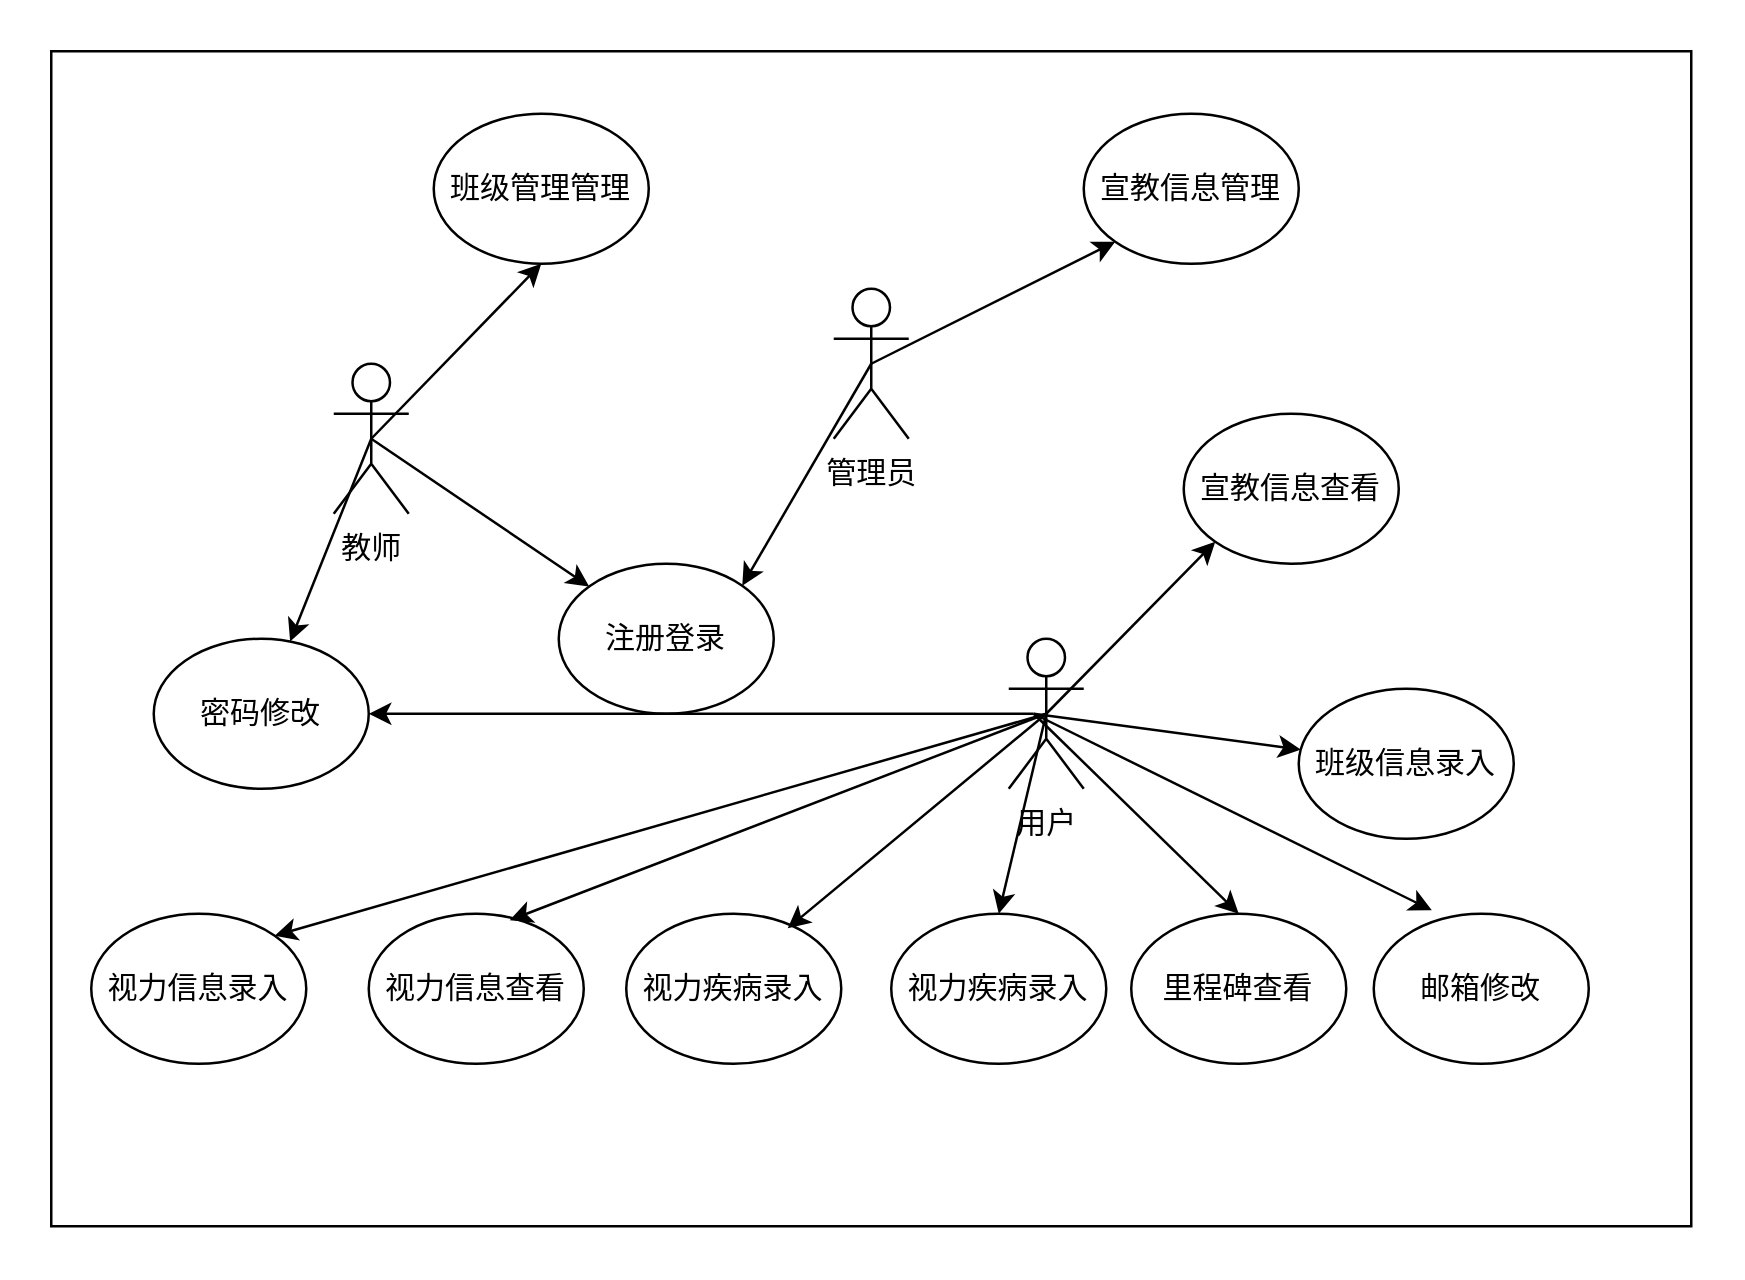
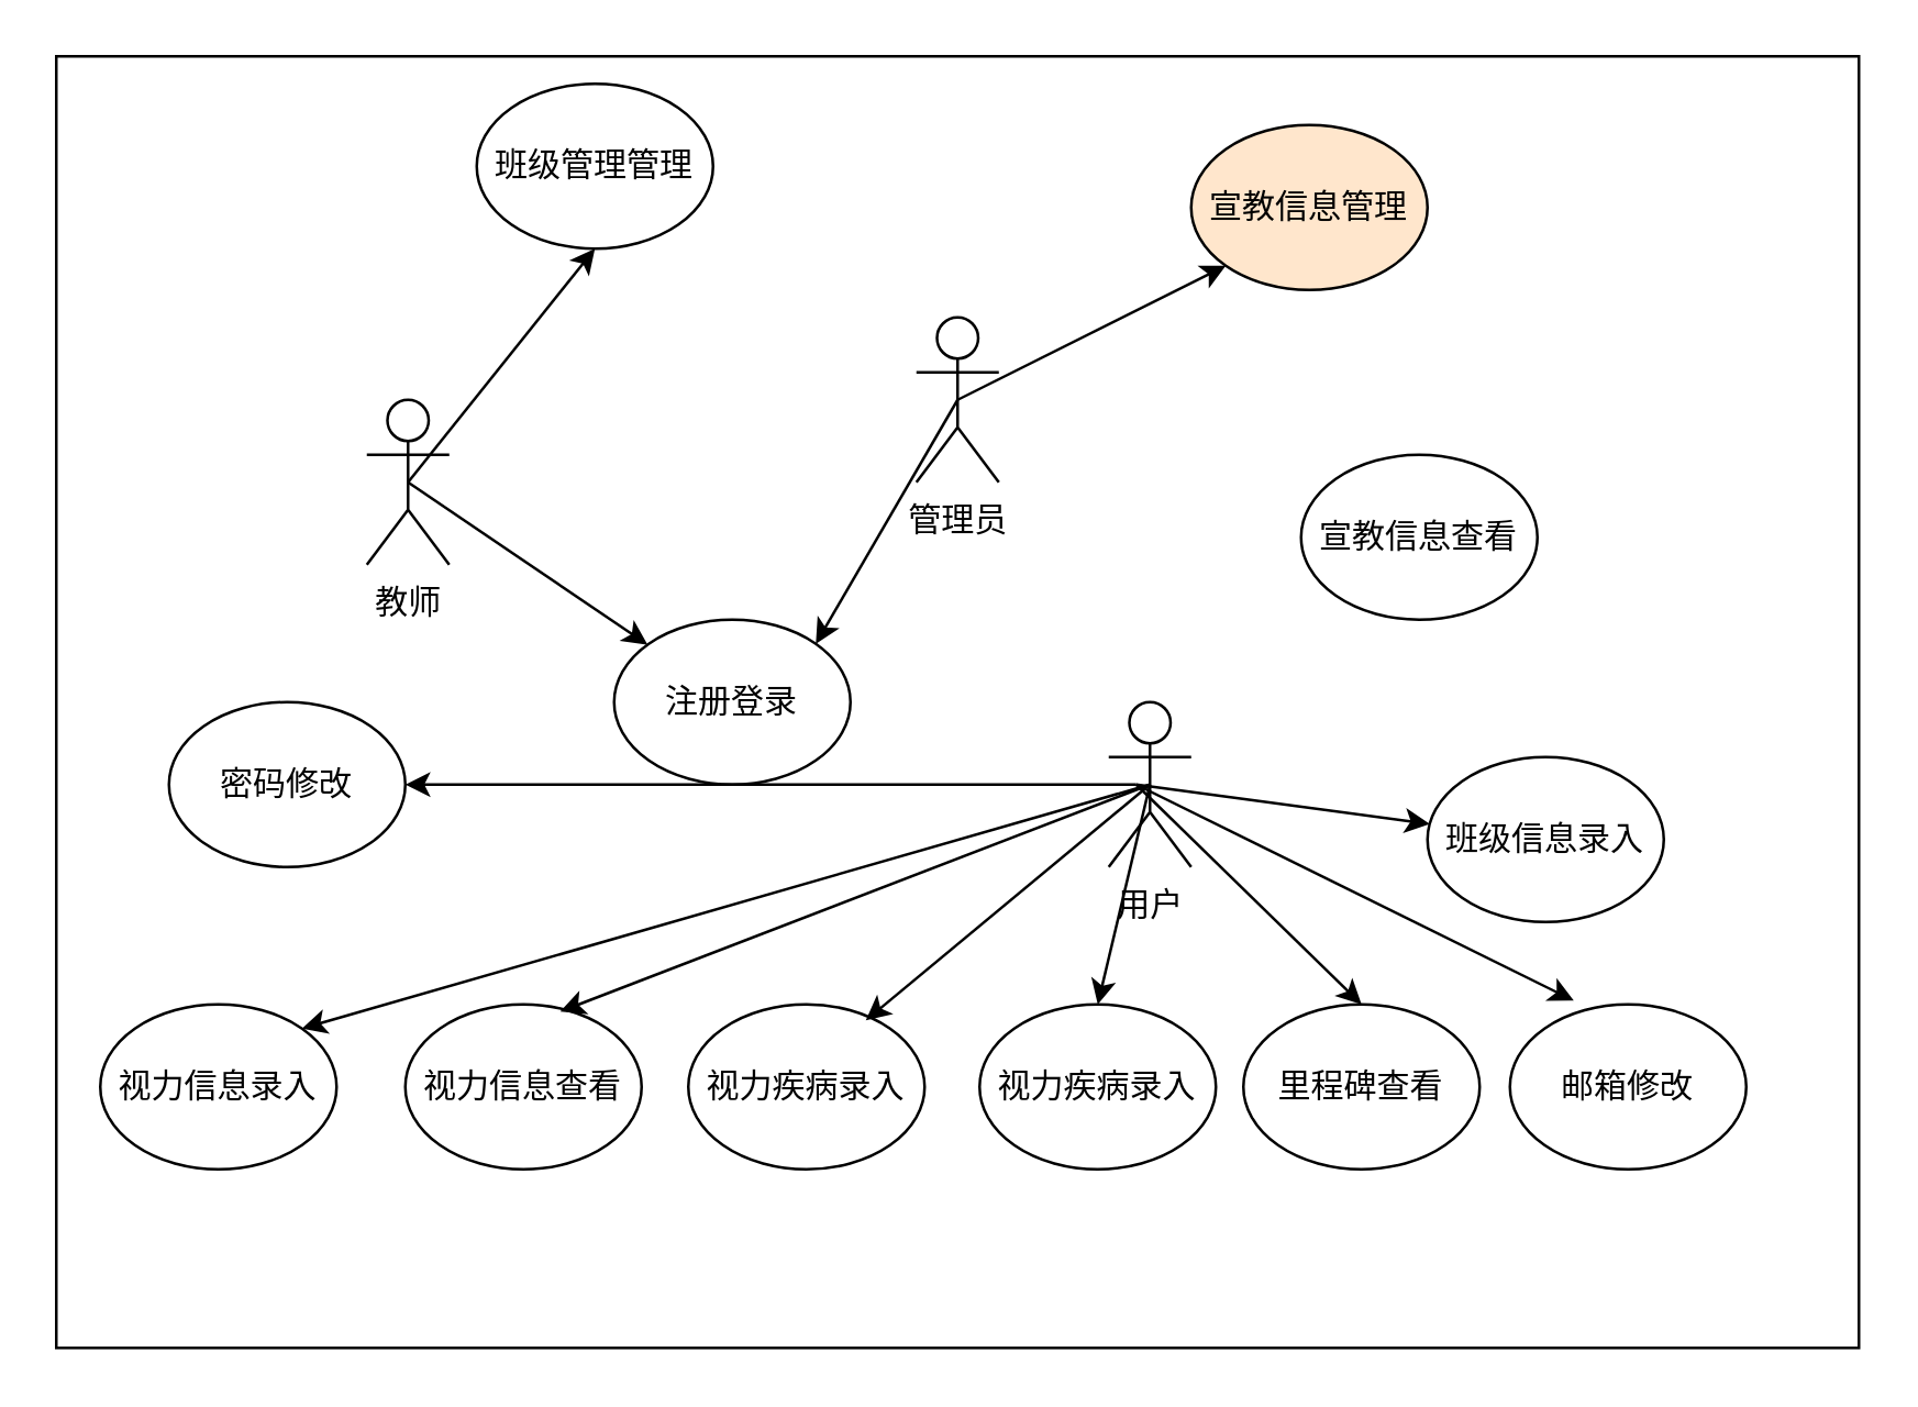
  <mxCell id="0" />
  <mxCell id="1" parent="0" />
  <mxCell id="2" value="" style="rounded=0;whiteSpace=wrap;html=1;" vertex="1" parent="1"><mxGeometry x="20" y="20" width="656" height="470" as="geometry" /></mxCell>
  <mxCell id="3" value="用户" style="shape=umlActor;verticalLabelPosition=bottom;verticalAlign=top;html=1;outlineConnect=0;" vertex="1" parent="1"><mxGeometry x="403" y="255" width="30" height="60" as="geometry" /></mxCell>
  <mxCell id="4" value="注册登录" style="ellipse;whiteSpace=wrap;html=1;" vertex="1" parent="1"><mxGeometry x="223" y="225" width="86" height="60" as="geometry" /></mxCell>
  <mxCell id="5" value="教师" style="shape=umlActor;verticalLabelPosition=bottom;verticalAlign=top;html=1;outlineConnect=0;" vertex="1" parent="1"><mxGeometry x="133" y="145" width="30" height="60" as="geometry" /></mxCell>
  <mxCell id="6" value="管理员" style="shape=umlActor;verticalLabelPosition=bottom;verticalAlign=top;html=1;outlineConnect=0;" vertex="1" parent="1"><mxGeometry x="333" y="115" width="30" height="60" as="geometry" /></mxCell>
  <mxCell id="7" value="" style="endArrow=classic;html=1;rounded=0;exitX=0.5;exitY=0.5;exitDx=0;exitDy=0;exitPerimeter=0;" edge="1" parent="1" source="5" target="4"><mxGeometry width="50" height="50" relative="1" as="geometry"><mxPoint x="13" y="255" as="sourcePoint" /><mxPoint x="63" y="205" as="targetPoint" /></mxGeometry></mxCell>
  <mxCell id="8" value="" style="endArrow=classic;html=1;rounded=0;entryX=1;entryY=0;entryDx=0;entryDy=0;exitX=0.5;exitY=0.5;exitDx=0;exitDy=0;exitPerimeter=0;" edge="1" parent="1" source="6" target="4"><mxGeometry width="50" height="50" relative="1" as="geometry"><mxPoint x="273" y="165" as="sourcePoint" /><mxPoint x="323" y="115" as="targetPoint" /></mxGeometry></mxCell>
- <mxCell id="9" value="宣教信息管理" style="ellipse;whiteSpace=wrap;html=1;" vertex="1" parent="1"><mxGeometry x="433" y="45" width="86" height="60" as="geometry" /></mxCell>
- <mxCell id="10" value="班级管理管理" style="ellipse;whiteSpace=wrap;html=1;" vertex="1" parent="1"><mxGeometry x="173" y="45" width="86" height="60" as="geometry" /></mxCell>
+ <mxCell id="9" value="宣教信息管理" style="ellipse;whiteSpace=wrap;html=1;fillColor=#ffe6cc;" vertex="1" parent="1"><mxGeometry x="433" y="45" width="86" height="60" as="geometry" /></mxCell>
+ <mxCell id="10" value="班级管理管理" style="ellipse;whiteSpace=wrap;html=1;" vertex="1" parent="1"><mxGeometry x="173" y="30" width="86" height="60" as="geometry" /></mxCell>
  <mxCell id="11" value="" style="endArrow=classic;html=1;rounded=0;entryX=0.5;entryY=1;entryDx=0;entryDy=0;exitX=0.5;exitY=0.5;exitDx=0;exitDy=0;exitPerimeter=0;" edge="1" parent="1" source="5" target="10"><mxGeometry width="50" height="50" relative="1" as="geometry"><mxPoint x="43" y="195" as="sourcePoint" /><mxPoint x="93" y="145" as="targetPoint" /></mxGeometry></mxCell>
  <mxCell id="12" value="" style="endArrow=classic;html=1;rounded=0;entryX=0;entryY=1;entryDx=0;entryDy=0;exitX=0.5;exitY=0.5;exitDx=0;exitDy=0;exitPerimeter=0;" edge="1" parent="1" source="6" target="9"><mxGeometry width="50" height="50" relative="1" as="geometry"><mxPoint x="453" y="185" as="sourcePoint" /><mxPoint x="503" y="135" as="targetPoint" /></mxGeometry></mxCell>
  <mxCell id="13" value="视力信息录入" style="ellipse;whiteSpace=wrap;html=1;" vertex="1" parent="1"><mxGeometry x="36" y="365" width="86" height="60" as="geometry" /></mxCell>
  <mxCell id="14" value="宣教信息查看" style="ellipse;whiteSpace=wrap;html=1;" vertex="1" parent="1"><mxGeometry x="473" y="165" width="86" height="60" as="geometry" /></mxCell>
  <mxCell id="15" value="视力信息查看" style="ellipse;whiteSpace=wrap;html=1;" vertex="1" parent="1"><mxGeometry x="147" y="365" width="86" height="60" as="geometry" /></mxCell>
  <mxCell id="16" value="视力疾病录入" style="ellipse;whiteSpace=wrap;html=1;" vertex="1" parent="1"><mxGeometry x="250" y="365" width="86" height="60" as="geometry" /></mxCell>
  <mxCell id="17" value="视力疾病录入" style="ellipse;whiteSpace=wrap;html=1;" vertex="1" parent="1"><mxGeometry x="356" y="365" width="86" height="60" as="geometry" /></mxCell>
  <mxCell id="18" value="班级信息录入" style="ellipse;whiteSpace=wrap;html=1;" vertex="1" parent="1"><mxGeometry x="519" y="275" width="86" height="60" as="geometry" /></mxCell>
  <mxCell id="19" value="里程碑查看" style="ellipse;whiteSpace=wrap;html=1;" vertex="1" parent="1"><mxGeometry x="452" y="365" width="86" height="60" as="geometry" /></mxCell>
  <mxCell id="20" value="邮箱修改" style="ellipse;whiteSpace=wrap;html=1;" vertex="1" parent="1"><mxGeometry x="549" y="365" width="86" height="60" as="geometry" /></mxCell>
  <mxCell id="21" value="密码修改" style="ellipse;whiteSpace=wrap;html=1;" vertex="1" parent="1"><mxGeometry x="61" y="255" width="86" height="60" as="geometry" /></mxCell>
- <mxCell id="22" value="" style="endArrow=classic;html=1;rounded=0;exitX=0.5;exitY=0.5;exitDx=0;exitDy=0;exitPerimeter=0;" edge="1" parent="1" source="5" target="21"><mxGeometry width="50" height="50" relative="1" as="geometry"><mxPoint x="53" y="255" as="sourcePoint" /><mxPoint x="103" y="205" as="targetPoint" /></mxGeometry></mxCell>
  <mxCell id="23" value="" style="endArrow=classic;html=1;rounded=0;entryX=1;entryY=0;entryDx=0;entryDy=0;exitX=0.5;exitY=0.5;exitDx=0;exitDy=0;exitPerimeter=0;" edge="1" parent="1" source="3" target="13"><mxGeometry width="50" height="50" relative="1" as="geometry"><mxPoint x="263" y="355" as="sourcePoint" /><mxPoint x="313" y="305" as="targetPoint" /></mxGeometry></mxCell>
  <mxCell id="24" value="" style="endArrow=classic;html=1;rounded=0;exitX=0.5;exitY=0.5;exitDx=0;exitDy=0;exitPerimeter=0;entryX=0.656;entryY=0.043;entryDx=0;entryDy=0;entryPerimeter=0;" edge="1" parent="1" source="3" target="15"><mxGeometry width="50" height="50" relative="1" as="geometry"><mxPoint x="377" y="305" as="sourcePoint" /><mxPoint x="357" y="356" as="targetPoint" /></mxGeometry></mxCell>
  <mxCell id="25" value="" style="endArrow=classic;html=1;rounded=0;exitX=0.5;exitY=0.5;exitDx=0;exitDy=0;exitPerimeter=0;entryX=0.751;entryY=0.097;entryDx=0;entryDy=0;entryPerimeter=0;" edge="1" parent="1" source="3" target="16"><mxGeometry width="50" height="50" relative="1" as="geometry"><mxPoint x="156" y="225" as="sourcePoint" /><mxPoint x="136" y="276" as="targetPoint" /></mxGeometry></mxCell>
- <mxCell id="26" value="" style="endArrow=classic;html=1;rounded=0;entryX=0;entryY=1;entryDx=0;entryDy=0;exitX=0.5;exitY=0.5;exitDx=0;exitDy=0;exitPerimeter=0;" edge="1" parent="1" source="3" target="14"><mxGeometry width="50" height="50" relative="1" as="geometry"><mxPoint x="413" y="285" as="sourcePoint" /><mxPoint x="313" y="280" as="targetPoint" /></mxGeometry></mxCell>
  <mxCell id="27" value="" style="endArrow=classic;html=1;rounded=0;" edge="1" parent="1" target="18"><mxGeometry width="50" height="50" relative="1" as="geometry"><mxPoint x="413" y="285" as="sourcePoint" /><mxPoint x="503" y="245" as="targetPoint" /></mxGeometry></mxCell>
  <mxCell id="28" value="" style="endArrow=classic;html=1;rounded=0;entryX=0.27;entryY=-0.023;entryDx=0;entryDy=0;entryPerimeter=0;" edge="1" parent="1" target="20"><mxGeometry width="50" height="50" relative="1" as="geometry"><mxPoint x="413" y="285" as="sourcePoint" /><mxPoint x="503" y="315" as="targetPoint" /></mxGeometry></mxCell>
  <mxCell id="29" value="" style="endArrow=classic;html=1;rounded=0;entryX=0.5;entryY=0;entryDx=0;entryDy=0;" edge="1" parent="1" target="17"><mxGeometry width="50" height="50" relative="1" as="geometry"><mxPoint x="418" y="285" as="sourcePoint" /><mxPoint x="13" y="185" as="targetPoint" /></mxGeometry></mxCell>
  <mxCell id="30" value="" style="endArrow=classic;html=1;rounded=0;entryX=0.5;entryY=0;entryDx=0;entryDy=0;" edge="1" parent="1" target="19"><mxGeometry width="50" height="50" relative="1" as="geometry"><mxPoint x="413" y="285" as="sourcePoint" /><mxPoint x="63" y="165" as="targetPoint" /></mxGeometry></mxCell>
  <mxCell id="31" value="" style="endArrow=classic;html=1;rounded=0;entryX=1;entryY=0.5;entryDx=0;entryDy=0;" edge="1" parent="1" target="21"><mxGeometry width="50" height="50" relative="1" as="geometry"><mxPoint x="413" y="285" as="sourcePoint" /><mxPoint x="233" y="295" as="targetPoint" /></mxGeometry></mxCell>
